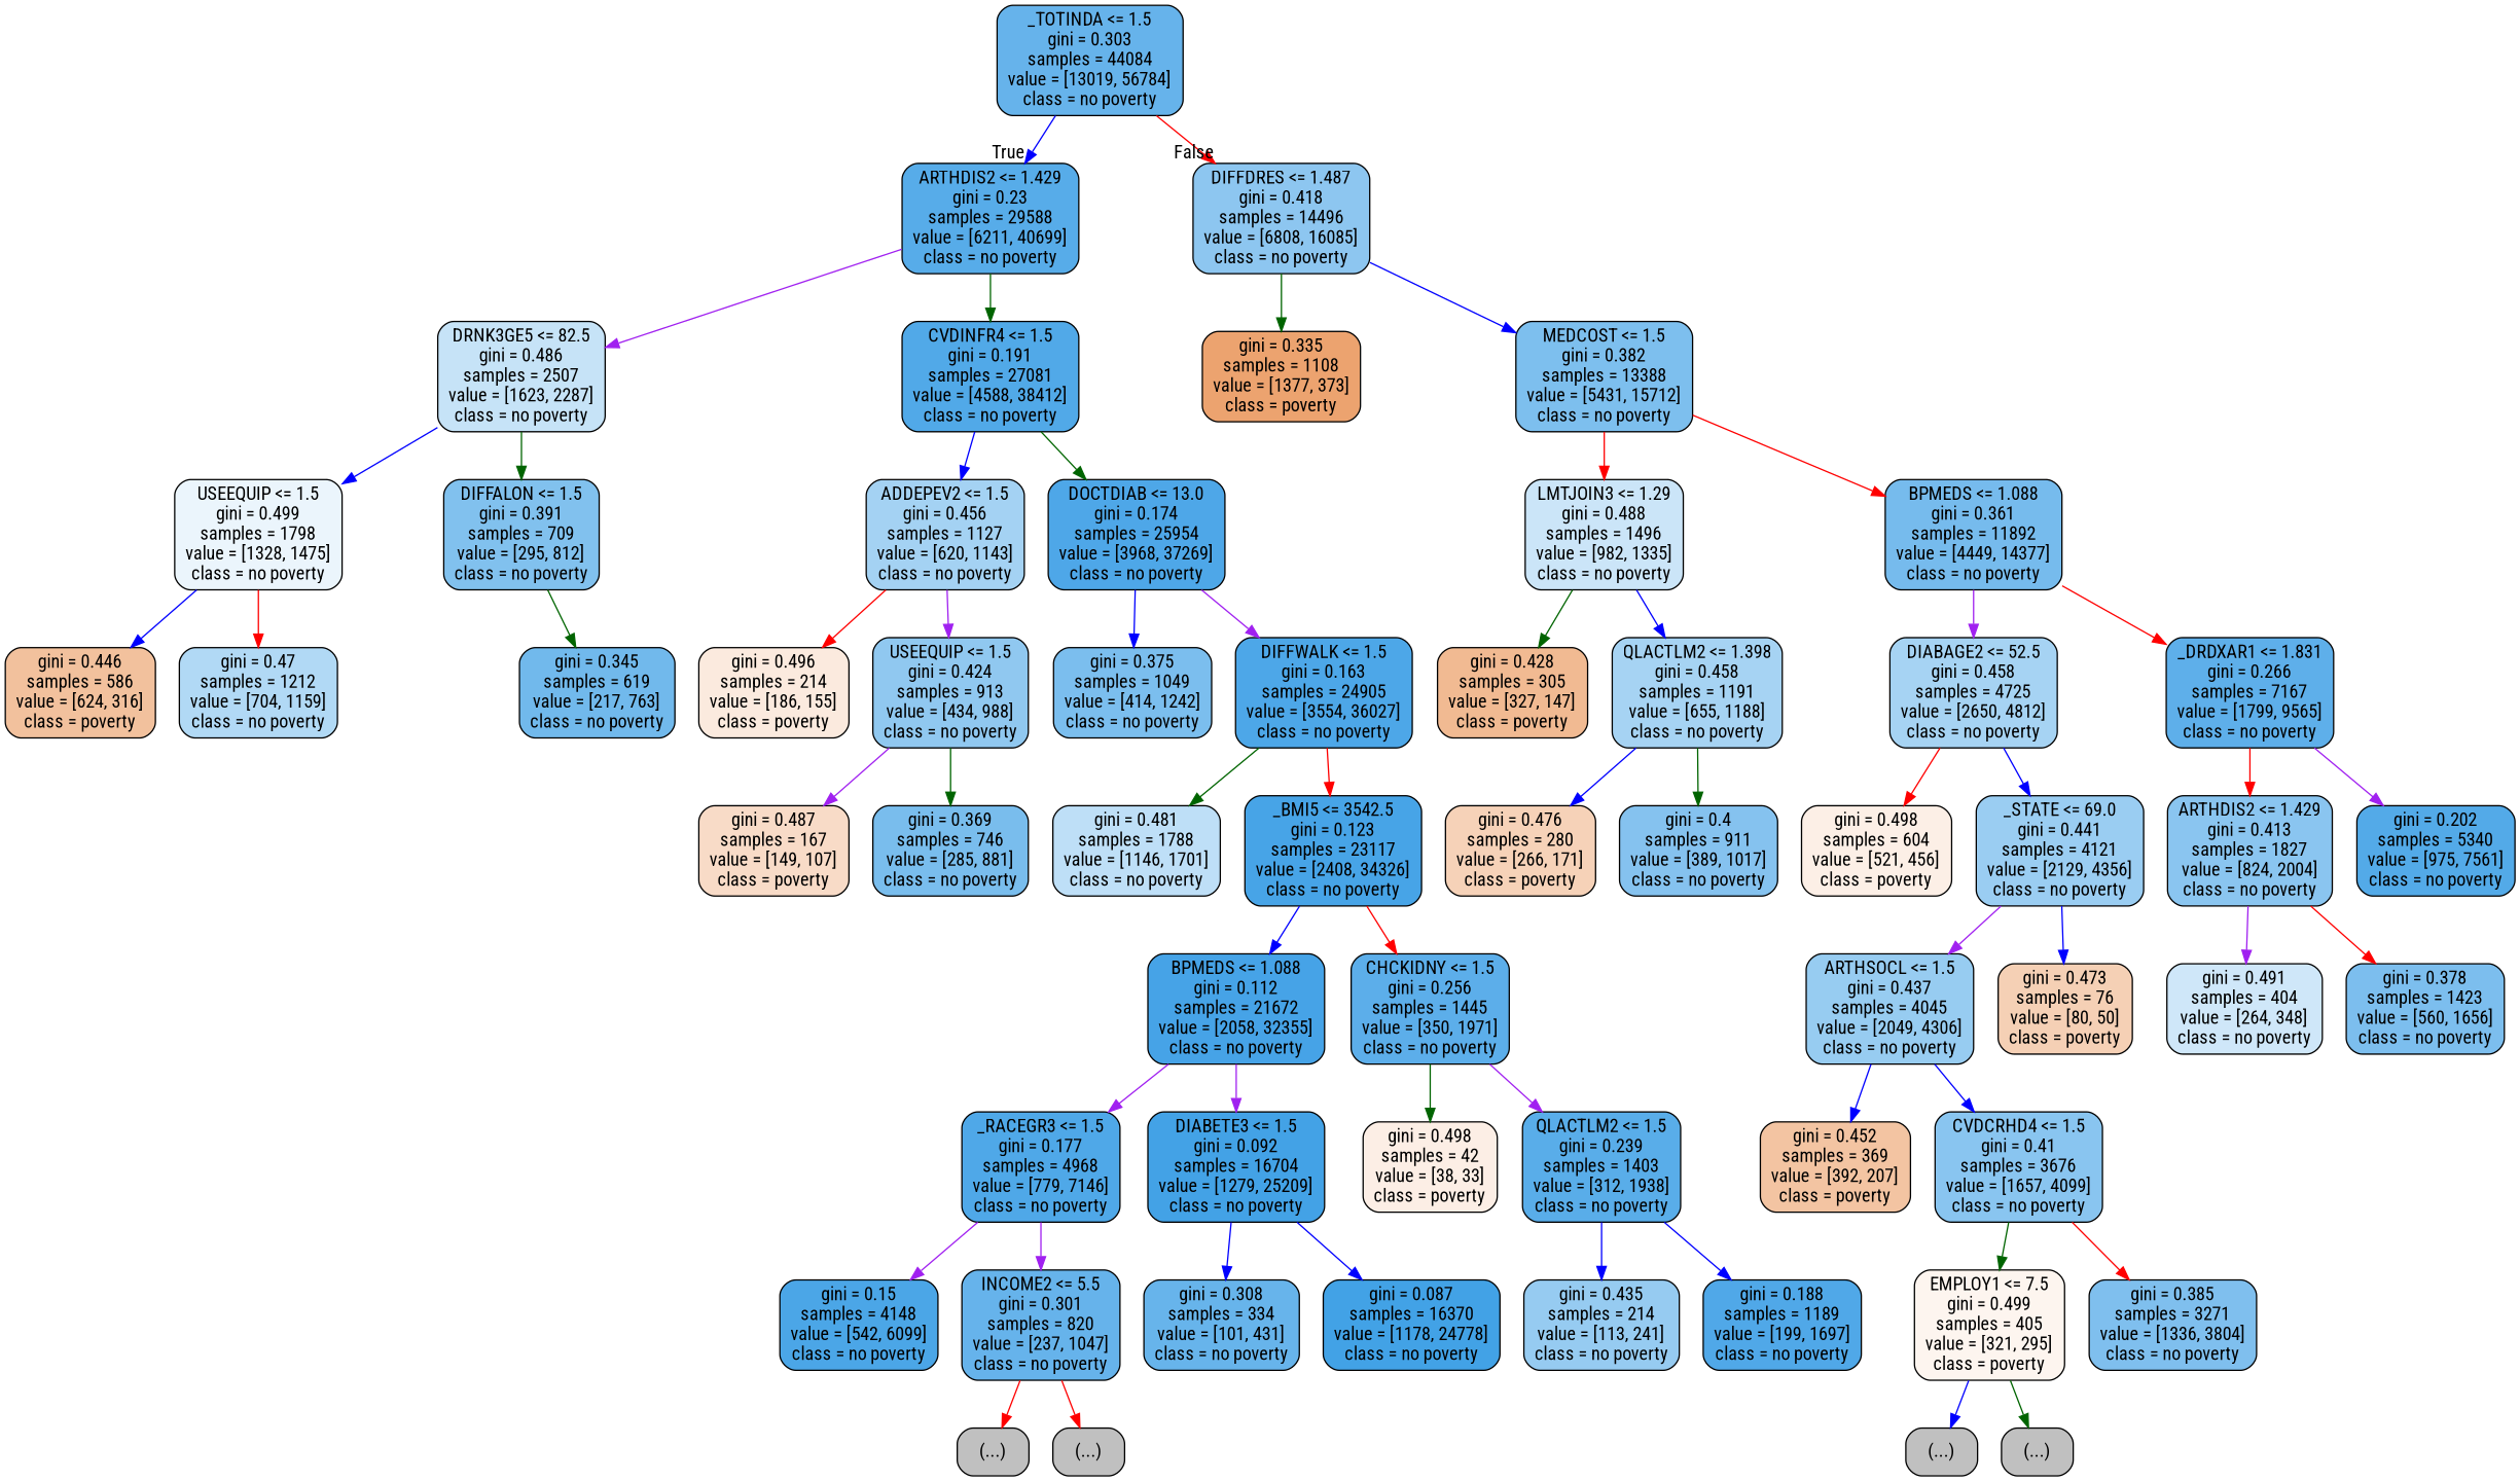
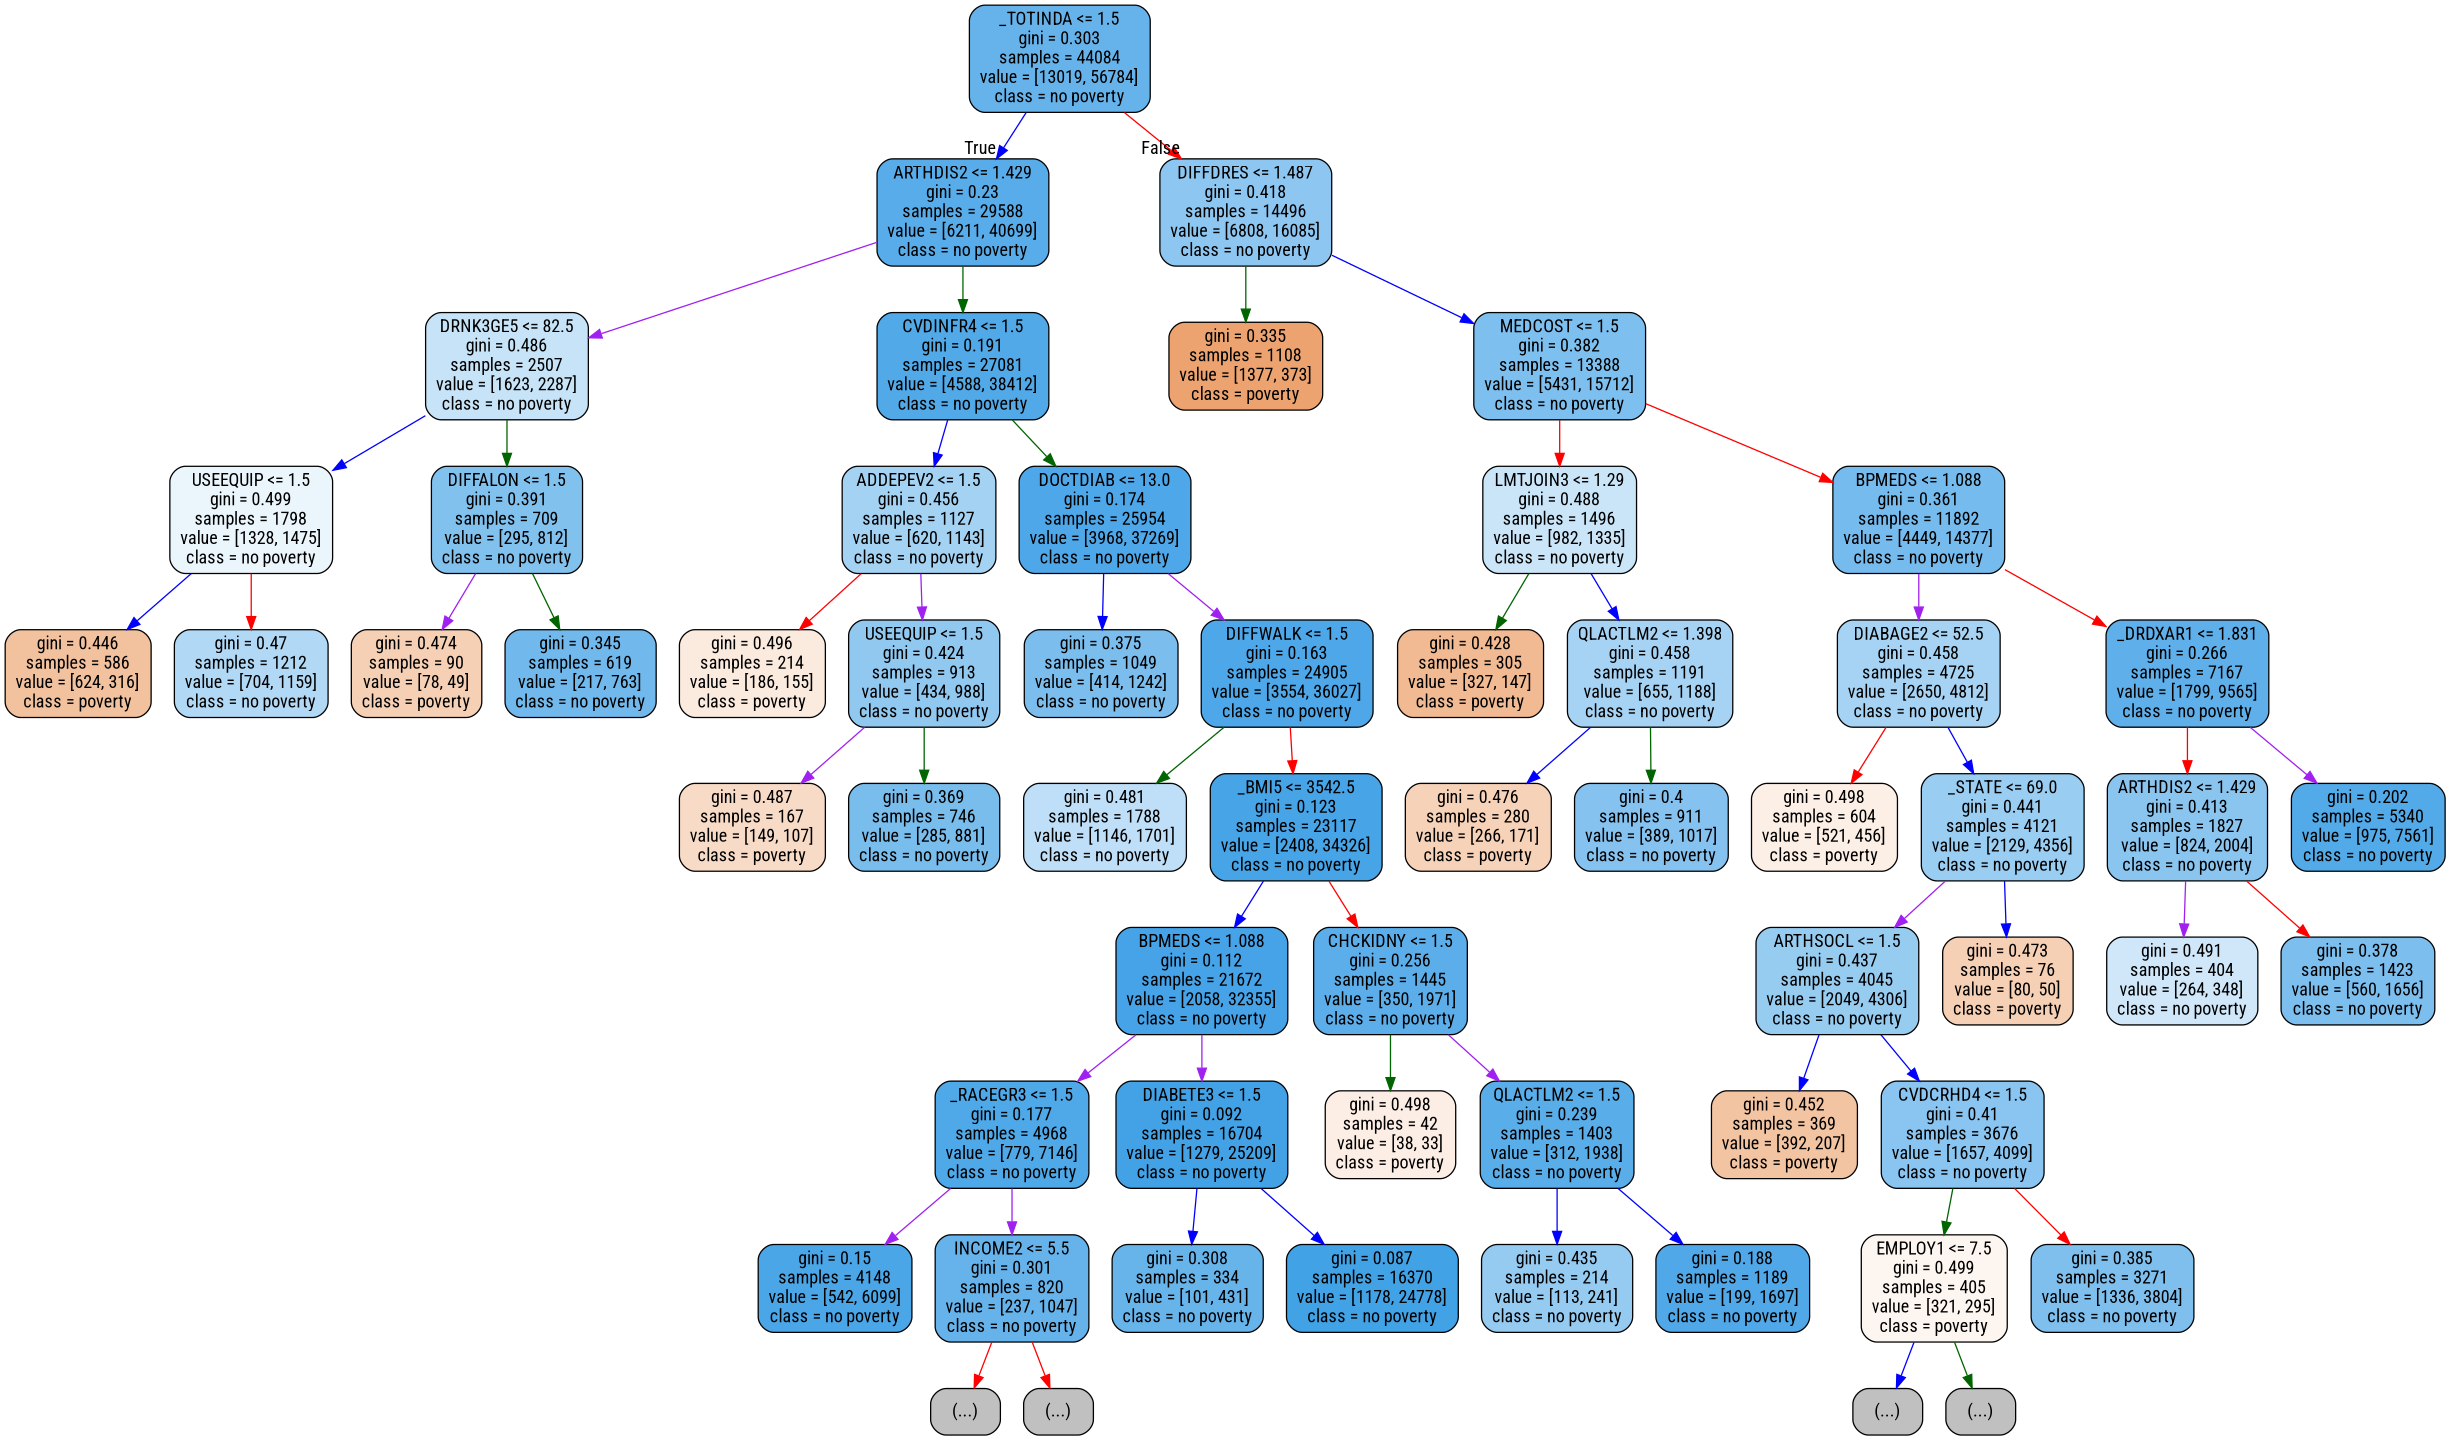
  digraph {
    fontname="Roboto Condensed"
    node [color=black fillcolor="#C0C0C0" fontname="Roboto Condensed" shape=box style="filled, rounded"]
    edge [fontname="Roboto Condensed" color=blue]
    n1 [fillcolor="#66b3eb" label="_TOTINDA <= 1.5\ngini = 0.303\nsamples = 44084\nvalue = [13019, 56784]\nclass = no poverty"]
    n2 [fillcolor="#57ace9" label="ARTHDIS2 <= 1.429\ngini = 0.23\nsamples = 29588\nvalue = [6211, 40699]\nclass = no poverty"]
    n3 [fillcolor="#8dc6f0" label="DIFFDRES <= 1.487\ngini = 0.418\nsamples = 14496\nvalue = [6808, 16085]\nclass = no poverty"]
    n4 [fillcolor="#c6e3f7" label="DRNK3GE5 <= 82.5\ngini = 0.486\nsamples = 2507\nvalue = [1623, 2287]\nclass = no poverty"]
    n5 [fillcolor="#51a9e8" label="CVDINFR4 <= 1.5\ngini = 0.191\nsamples = 27081\nvalue = [4588, 38412]\nclass = no poverty"]
    n6 [fillcolor="#ebf5fc" label="USEEQUIP <= 1.5\ngini = 0.499\nsamples = 1798\nvalue = [1328, 1475]\nclass = no poverty"]
    n7 [fillcolor="#81c1ee" label="DIFFALON <= 1.5\ngini = 0.391\nsamples = 709\nvalue = [295, 812]\nclass = no poverty"]
    n8 [fillcolor="#f2c19d" label="gini = 0.446\nsamples = 586\nvalue = [624, 316]\nclass = poverty"]
    n9 [fillcolor="#b1d9f5" label="gini = 0.47\nsamples = 1212\nvalue = [704, 1159]\nclass = no poverty"]
+   n10 [fillcolor="#f5d0b5" label="gini = 0.474\nsamples = 90\nvalue = [78, 49]\nclass = poverty"]
    n11 [fillcolor="#71b9ec" label="gini = 0.345\nsamples = 619\nvalue = [217, 763]\nclass = no poverty"]
    n12 [fillcolor="#a4d2f3" label="ADDEPEV2 <= 1.5\ngini = 0.456\nsamples = 1127\nvalue = [620, 1143]\nclass = no poverty"]
    n13 [fillcolor="#4ea7e8" label="DOCTDIAB <= 13.0\ngini = 0.174\nsamples = 25954\nvalue = [3968, 37269]\nclass = no poverty"]
    n14 [fillcolor="#fbeade" label="gini = 0.496\nsamples = 214\nvalue = [186, 155]\nclass = poverty"]
    n15 [fillcolor="#90c8f0" label="USEEQUIP <= 1.5\ngini = 0.424\nsamples = 913\nvalue = [434, 988]\nclass = no poverty"]
    n16 [fillcolor="#f8dbc7" label="gini = 0.487\nsamples = 167\nvalue = [149, 107]\nclass = poverty"]
    n17 [fillcolor="#79bded" label="gini = 0.369\nsamples = 746\nvalue = [285, 881]\nclass = no poverty"]
    n18 [fillcolor="#7bbeee" label="gini = 0.375\nsamples = 1049\nvalue = [414, 1242]\nclass = no poverty"]
    n19 [fillcolor="#4da7e8" label="DIFFWALK <= 1.5\ngini = 0.163\nsamples = 24905\nvalue = [3554, 36027]\nclass = no poverty"]
    n20 [fillcolor="#bedff7" label="gini = 0.481\nsamples = 1788\nvalue = [1146, 1701]\nclass = no poverty"]
    n21 [fillcolor="#47a4e7" label="_BMI5 <= 3542.5\ngini = 0.123\nsamples = 23117\nvalue = [2408, 34326]\nclass = no poverty"]
    n22 [fillcolor="#46a3e7" label="BPMEDS <= 1.088\ngini = 0.112\nsamples = 21672\nvalue = [2058, 32355]\nclass = no poverty"]
    n23 [fillcolor="#5caeea" label="CHCKIDNY <= 1.5\ngini = 0.256\nsamples = 1445\nvalue = [350, 1971]\nclass = no poverty"]
    n24 [fillcolor="#4fa8e8" label="_RACEGR3 <= 1.5\ngini = 0.177\nsamples = 4968\nvalue = [779, 7146]\nclass = no poverty"]
    n25 [fillcolor="#43a2e6" label="DIABETE3 <= 1.5\ngini = 0.092\nsamples = 16704\nvalue = [1279, 25209]\nclass = no poverty"]
    n26 [fillcolor="#4ba6e7" label="gini = 0.15\nsamples = 4148\nvalue = [542, 6099]\nclass = no poverty"]
    n27 [fillcolor="#66b3eb" label="INCOME2 <= 5.5\ngini = 0.301\nsamples = 820\nvalue = [237, 1047]\nclass = no poverty"]
    n28 [label="(...)"]
    n29 [label="(...)"]
    n30 [fillcolor="#67b4eb" label="gini = 0.308\nsamples = 334\nvalue = [101, 431]\nclass = no poverty"]
    n31 [fillcolor="#42a2e6" label="gini = 0.087\nsamples = 16370\nvalue = [1178, 24778]\nclass = no poverty"]
    n32 [fillcolor="#fceee5" label="gini = 0.498\nsamples = 42\nvalue = [38, 33]\nclass = poverty"]
    n33 [fillcolor="#59ade9" label="QLACTLM2 <= 1.5\ngini = 0.239\nsamples = 1403\nvalue = [312, 1938]\nclass = no poverty"]
    n34 [fillcolor="#96cbf1" label="gini = 0.435\nsamples = 214\nvalue = [113, 241]\nclass = no poverty"]
    n35 [fillcolor="#50a8e8" label="gini = 0.188\nsamples = 1189\nvalue = [199, 1697]\nclass = no poverty"]
    n36 [fillcolor="#eca36f" label="gini = 0.335\nsamples = 1108\nvalue = [1377, 373]\nclass = poverty"]
    n37 [fillcolor="#7dbfee" label="MEDCOST <= 1.5\ngini = 0.382\nsamples = 13388\nvalue = [5431, 15712]\nclass = no poverty"]
    n38 [fillcolor="#cbe5f8" label="LMTJOIN3 <= 1.29\ngini = 0.488\nsamples = 1496\nvalue = [982, 1335]\nclass = no poverty"]
    n39 [fillcolor="#76bbed" label="BPMEDS <= 1.088\ngini = 0.361\nsamples = 11892\nvalue = [4449, 14377]\nclass = no poverty"]
    n40 [fillcolor="#f1ba92" label="gini = 0.428\nsamples = 305\nvalue = [327, 147]\nclass = poverty"]
    n41 [fillcolor="#a6d3f3" label="QLACTLM2 <= 1.398\ngini = 0.458\nsamples = 1191\nvalue = [655, 1188]\nclass = no poverty"]
    n42 [fillcolor="#f6d2b8" label="gini = 0.476\nsamples = 280\nvalue = [266, 171]\nclass = poverty"]
    n43 [fillcolor="#85c2ef" label="gini = 0.4\nsamples = 911\nvalue = [389, 1017]\nclass = no poverty"]
    n44 [fillcolor="#a6d3f3" label="DIABAGE2 <= 52.5\ngini = 0.458\nsamples = 4725\nvalue = [2650, 4812]\nclass = no poverty"]
    n45 [fillcolor="#5eafea" label="_DRDXAR1 <= 1.831\ngini = 0.266\nsamples = 7167\nvalue = [1799, 9565]\nclass = no poverty"]
    n46 [fillcolor="#fcefe6" label="gini = 0.498\nsamples = 604\nvalue = [521, 456]\nclass = poverty"]
    n47 [fillcolor="#9acdf2" label="_STATE <= 69.0\ngini = 0.441\nsamples = 4121\nvalue = [2129, 4356]\nclass = no poverty"]
    n48 [fillcolor="#97ccf1" label="ARTHSOCL <= 1.5\ngini = 0.437\nsamples = 4045\nvalue = [2049, 4306]\nclass = no poverty"]
    n49 [fillcolor="#f5d0b5" label="gini = 0.473\nsamples = 76\nvalue = [80, 50]\nclass = poverty"]
    n50 [fillcolor="#f3c4a2" label="gini = 0.452\nsamples = 369\nvalue = [392, 207]\nclass = poverty"]
    n51 [fillcolor="#89c5f0" label="CVDCRHD4 <= 1.5\ngini = 0.41\nsamples = 3676\nvalue = [1657, 4099]\nclass = no poverty"]
    n52 [fillcolor="#fdf5ef" label="EMPLOY1 <= 7.5\ngini = 0.499\nsamples = 405\nvalue = [321, 295]\nclass = poverty"]
    n53 [fillcolor="#7fbfee" label="gini = 0.385\nsamples = 3271\nvalue = [1336, 3804]\nclass = no poverty"]
    n54 [label="(...)"]
    n55 [label="(...)"]
    n56 [fillcolor="#8ac5f0" label="ARTHDIS2 <= 1.429\ngini = 0.413\nsamples = 1827\nvalue = [824, 2004]\nclass = no poverty"]
    n57 [fillcolor="#53aae8" label="gini = 0.202\nsamples = 5340\nvalue = [975, 7561]\nclass = no poverty"]
    n58 [fillcolor="#cfe7f9" label="gini = 0.491\nsamples = 404\nvalue = [264, 348]\nclass = no poverty"]
    n59 [fillcolor="#7cbeee" label="gini = 0.378\nsamples = 1423\nvalue = [560, 1656]\nclass = no poverty"]
    n1 -> n2 [headlabel=True labelangle=45 labeldistance=2.5]
    n1 -> n3 [headlabel=False labelangle=-45 labeldistance=2.5 color=red]
    n2 -> n4 [color=purple]
    n2 -> n5 [color=darkgreen]
    n3 -> n36 [color=darkgreen]
    n3 -> n37
    n4 -> n6
    n4 -> n7 [color=darkgreen]
    n5 -> n12
    n5 -> n13 [color=darkgreen]
    n6 -> n8
    n6 -> n9 [color=red]
+   n7 -> n10 [color=purple]
    n7 -> n11 [color=darkgreen]
    n12 -> n14 [color=red]
    n12 -> n15 [color=purple]
    n13 -> n18
    n13 -> n19 [color=purple]
    n15 -> n16 [color=purple]
    n15 -> n17 [color=darkgreen]
    n19 -> n20 [color=darkgreen]
    n19 -> n21 [color=red]
    n21 -> n22
    n21 -> n23 [color=red]
    n22 -> n24 [color=purple]
    n22 -> n25 [color=purple]
    n23 -> n32 [color=darkgreen]
    n23 -> n33 [color=purple]
    n24 -> n26 [color=purple]
    n24 -> n27 [color=purple]
    n25 -> n30
    n25 -> n31
    n27 -> n28 [color=red]
    n27 -> n29 [color=red]
    n33 -> n34
    n33 -> n35
    n37 -> n38 [color=red]
    n37 -> n39 [color=red]
    n38 -> n40 [color=darkgreen]
    n38 -> n41
    n39 -> n44 [color=purple]
    n39 -> n45 [color=red]
    n41 -> n42
    n41 -> n43 [color=darkgreen]
    n44 -> n46 [color=red]
    n44 -> n47
    n45 -> n56 [color=red]
    n45 -> n57 [color=purple]
    n47 -> n48 [color=purple]
    n47 -> n49
    n48 -> n50
    n48 -> n51
    n51 -> n52 [color=darkgreen]
    n51 -> n53 [color=red]
    n52 -> n54
    n52 -> n55 [color=darkgreen]
    n56 -> n58 [color=purple]
    n56 -> n59 [color=red]
  }
